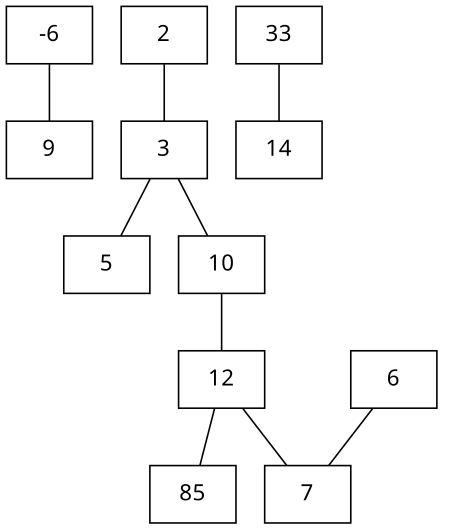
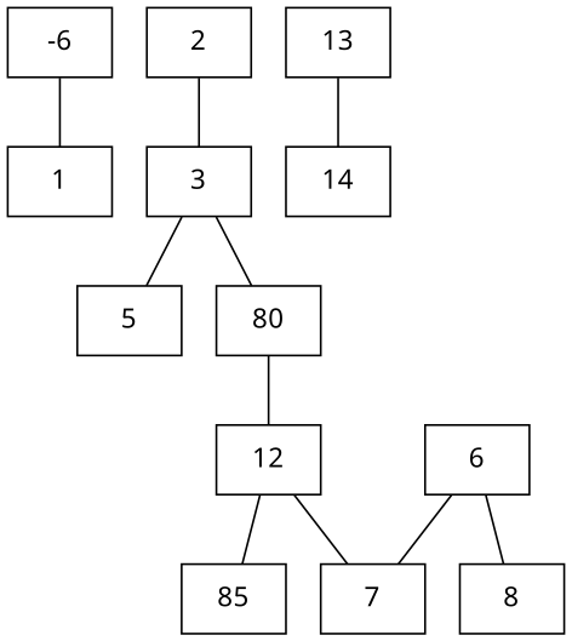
  graph {
    node [fontname=fangsong shape=rectangle]
-   n1 [label=9]
+   n1 [label=1]
    n2 [label=2]
    n3 [label=3]
    n4 [label=5]
-   n5 [label=10]
+   n5 [label=80]
    n6 [label=6]
    n7 [label=7]
+   n8 [label=8]
    n9 [label=12]
    n10 [label=85]
-   n11 [label=33]
+   n11 [label=13]
    n12 [label=14]
    n13 [label=-6]
    n2 -- n3
    n3 -- n4
    n3 -- n5
    n5 -- n9
    n6 -- n7
+   n6 -- n8
    n9 -- n7
    n9 -- n10
    n11 -- n12
    n13 -- n1
  }
